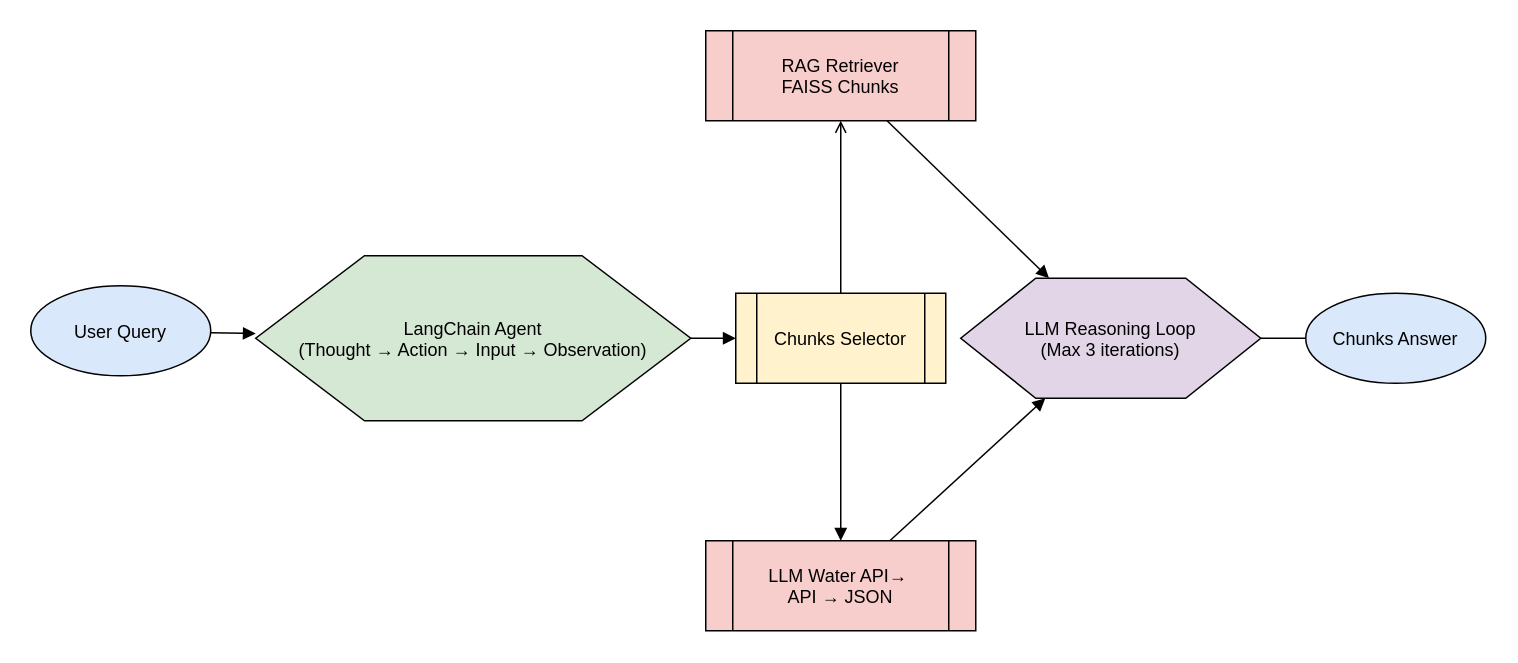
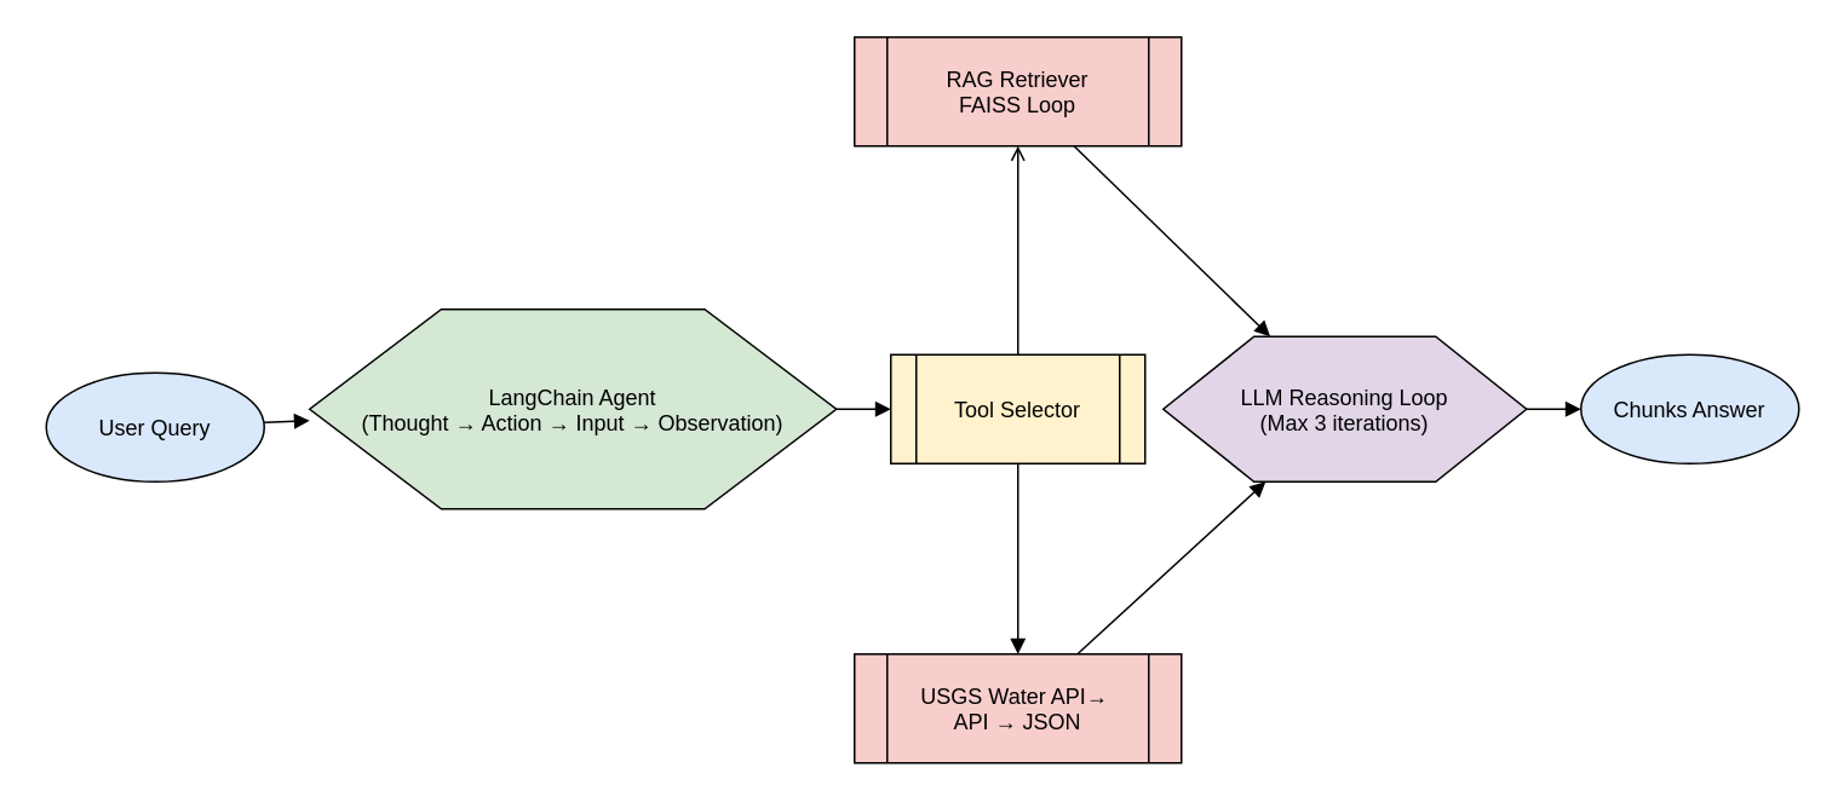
  <mxCell id="0" />
  <mxCell id="1" parent="0" />
- <mxCell id="2" value="User Query" style="shape=ellipse;fillColor=#dae8fc;" parent="1" vertex="1"><mxGeometry x="20" y="190" width="120" height="60" as="geometry" /></mxCell>
+ <mxCell id="2" value="User Query" style="shape=ellipse;fillColor=#dae8fc;" parent="1" vertex="1"><mxGeometry x="25" y="205" width="120" height="60" as="geometry" /></mxCell>
  <mxCell id="3" value="LangChain Agent&#10;(Thought → Action → Input → Observation)" style="shape=hexagon;fillColor=#d5e8d4;" parent="1" vertex="1"><mxGeometry x="170" y="170" width="290" height="110" as="geometry" /></mxCell>
- <mxCell id="4" value="Chunks Selector" style="shape=process;fillColor=#fff2cc;" parent="1" vertex="1"><mxGeometry x="490" y="195" width="140" height="60" as="geometry" /></mxCell>
- <mxCell id="5" value="RAG Retriever&#10;FAISS Chunks" style="shape=process;fillColor=#f8cecc;" parent="1" vertex="1"><mxGeometry x="470" y="20" width="180" height="60" as="geometry" /></mxCell>
- <mxCell id="6" value="LLM Water API→ &#10;API → JSON" style="shape=process;fillColor=#f8cecc;" parent="1" vertex="1"><mxGeometry x="470" y="360" width="180" height="60" as="geometry" /></mxCell>
+ <mxCell id="4" value="Tool Selector" style="shape=process;fillColor=#fff2cc;" parent="1" vertex="1"><mxGeometry x="490" y="195" width="140" height="60" as="geometry" /></mxCell>
+ <mxCell id="5" value="RAG Retriever&#10;FAISS Loop" style="shape=process;fillColor=#f8cecc;" parent="1" vertex="1"><mxGeometry x="470" y="20" width="180" height="60" as="geometry" /></mxCell>
+ <mxCell id="6" value="USGS Water API→ &#10;API → JSON" style="shape=process;fillColor=#f8cecc;" parent="1" vertex="1"><mxGeometry x="470" y="360" width="180" height="60" as="geometry" /></mxCell>
  <mxCell id="7" value="LLM Reasoning Loop&#10;(Max 3 iterations)" style="shape=hexagon;fillColor=#e1d5e7;" parent="1" vertex="1"><mxGeometry x="640" y="185" width="200" height="80" as="geometry" /></mxCell>
  <mxCell id="8" value="Chunks Answer" style="shape=ellipse;fillColor=#dae8fc;" parent="1" vertex="1"><mxGeometry x="870" y="195" width="120" height="60" as="geometry" /></mxCell>
  <mxCell id="9" style="endArrow=block;" parent="1" source="2" target="3" edge="1"><mxGeometry relative="1" as="geometry" /></mxCell>
  <mxCell id="10" style="endArrow=block;" parent="1" source="3" target="4" edge="1"><mxGeometry relative="1" as="geometry" /></mxCell>
  <mxCell id="11" style="endArrow=open;" parent="1" source="4" target="5" edge="1"><mxGeometry relative="1" as="geometry" /></mxCell>
  <mxCell id="12" style="endArrow=block;" parent="1" source="4" target="6" edge="1"><mxGeometry relative="1" as="geometry" /></mxCell>
  <mxCell id="13" style="endArrow=block;" parent="1" source="5" target="7" edge="1"><mxGeometry relative="1" as="geometry" /></mxCell>
  <mxCell id="14" style="endArrow=block;" parent="1" source="6" target="7" edge="1"><mxGeometry relative="1" as="geometry" /></mxCell>
- <mxCell id="15" style="endArrow=none;" parent="1" source="7" target="8" edge="1"><mxGeometry relative="1" as="geometry" /></mxCell>
+ <mxCell id="15" style="endArrow=block;" parent="1" source="7" target="8" edge="1"><mxGeometry relative="1" as="geometry" /></mxCell>
